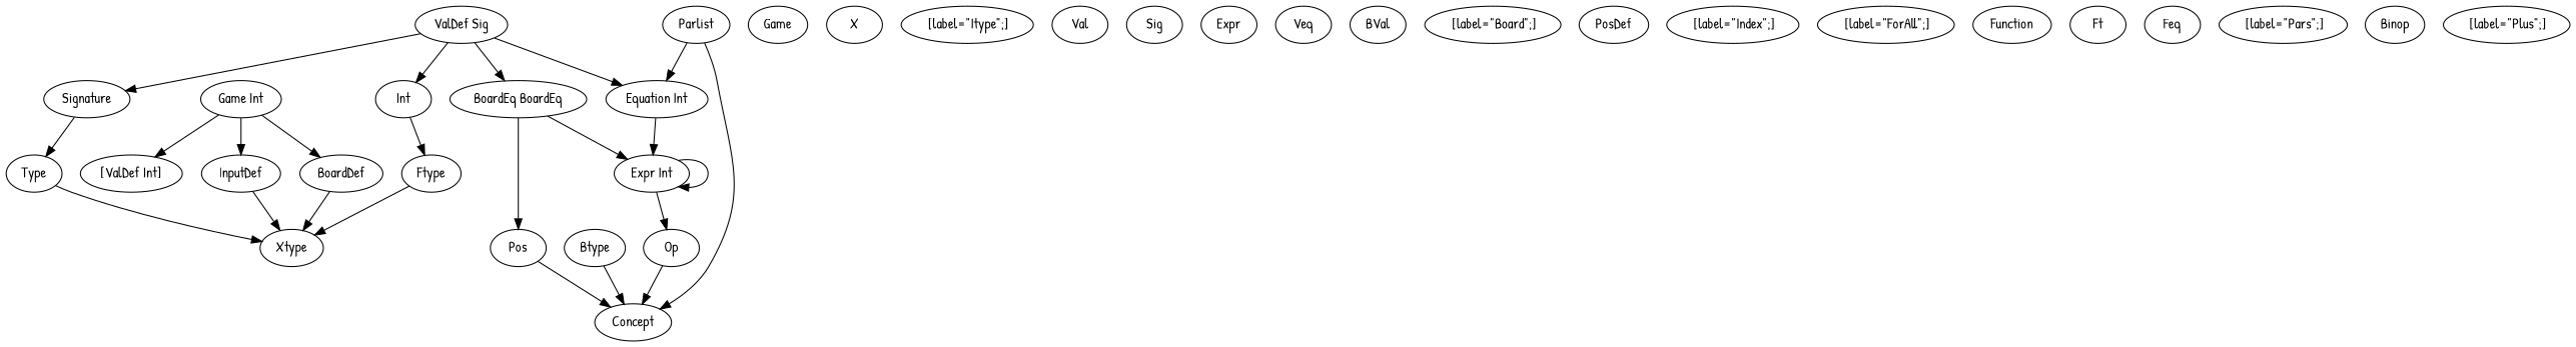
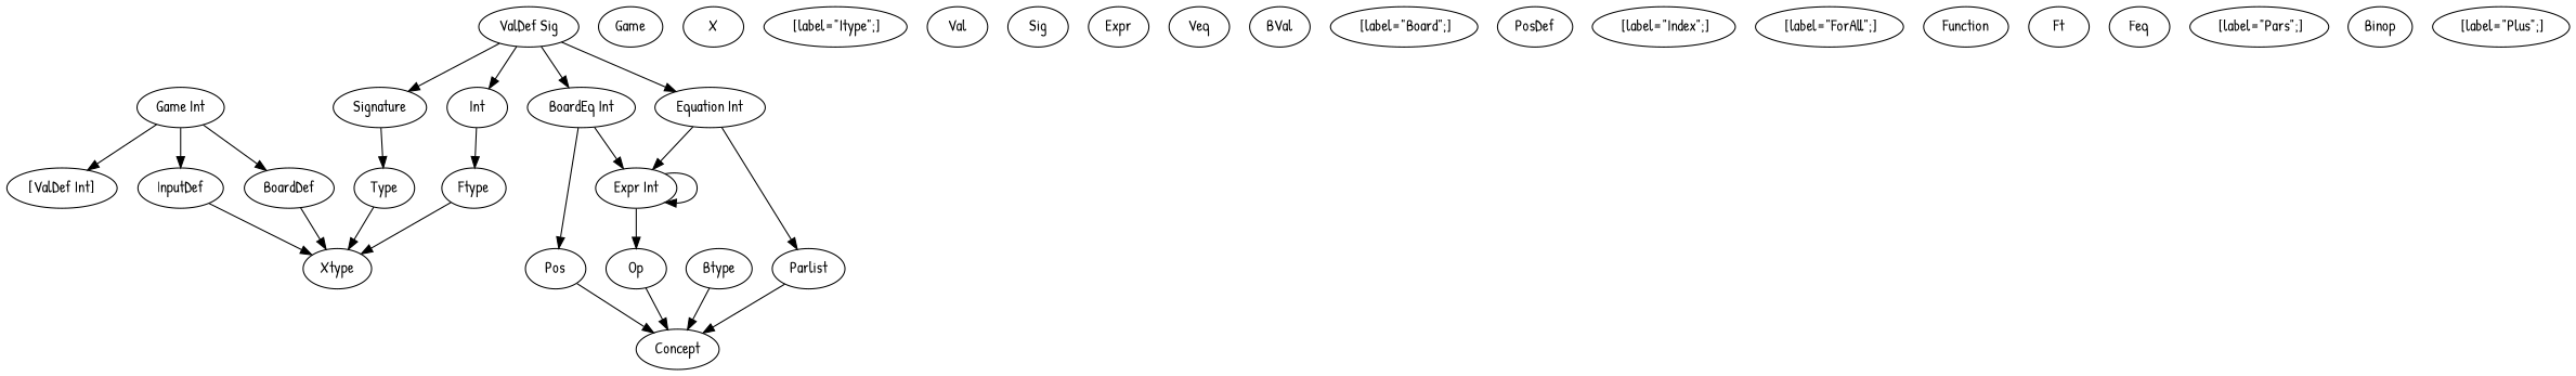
  strict digraph {
    fontname="Patrick Hand"
    node [fontname="Patrick Hand"]
    edge [fontname="Patrick Hand"]
    n1 [label="Game Int"]
    n2 [label=BoardDef]
    n3 [label=InputDef]
    "[ValDef Int]"
    n5 [label=Xtype]
    n6 [label=Btype]
    Concept
    n8 [label="ValDef Sig"]
    n9 [label=Signature]
    n10 [label="Equation Int"]
    n11 [label=Int]
-   n12 [label="BoardEq BoardEq"]
+   n12 [label="BoardEq Int"]
    n13 [label=Type]
    n14 [label="Expr Int"]
    n15 [label=Parlist]
    n16 [label=Ftype]
    n17 [label=Pos]
    n18 [label=Op]
    Game
    X
    " [label=\"Itype\";]"
    Val
    Sig
    n24 [label=Expr]
    Veq
    BVal
    " [label=\"Board\";]"
    PosDef
    " [label=\"Index\";]"
    " [label=\"ForAll\";]"
    Function
    Ft
    Feq
    " [label=\"Pars\";]"
    Binop
    " [label=\"Plus\";]"
    n1 -> n2
    n1 -> n3
    n1 -> "[ValDef Int]"
    n2 -> n5
    n3 -> n5
    n6 -> Concept
    n8 -> n9
    n8 -> n10
    n8 -> n11
    n8 -> n12
    n9 -> n13
    n10 -> n14
-   n15 -> n10
+   n10 -> n15
    n11 -> n16
    n12 -> n14
    n12 -> n17
    n13 -> n5
    n14 -> n14
    n14 -> n18
    n15 -> Concept
    n16 -> n5
    n17 -> Concept
    n18 -> Concept
  }
